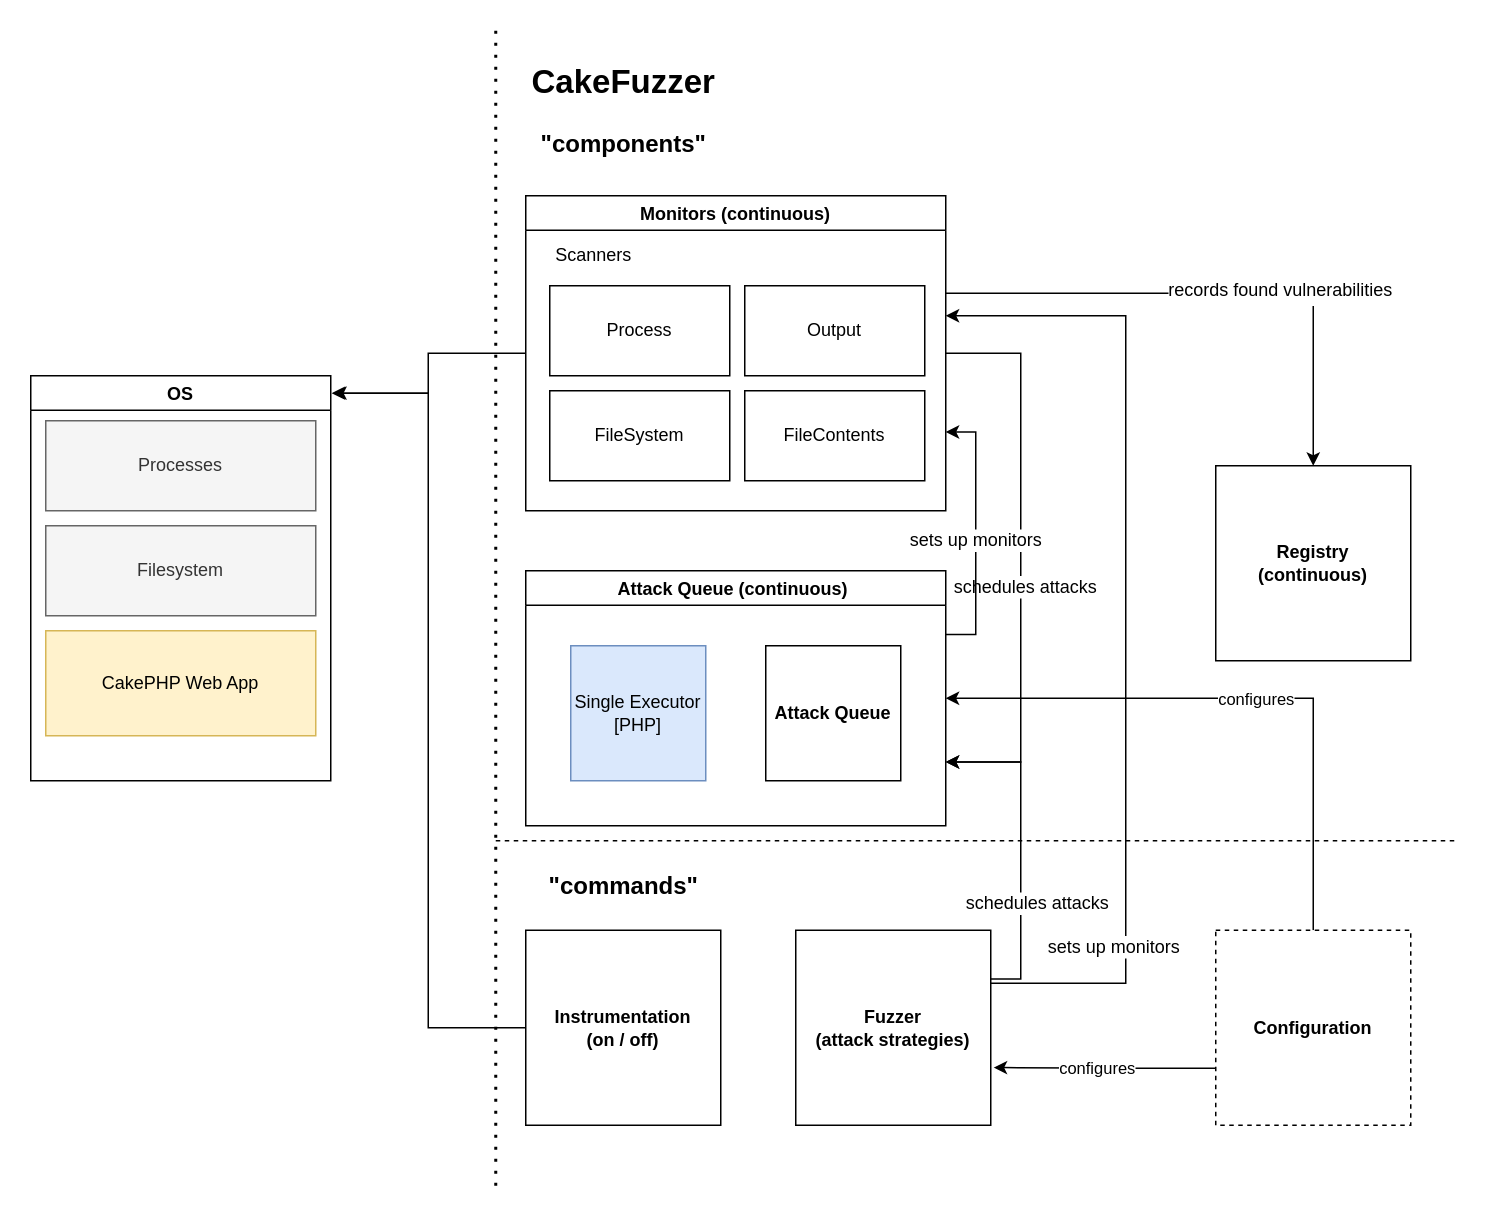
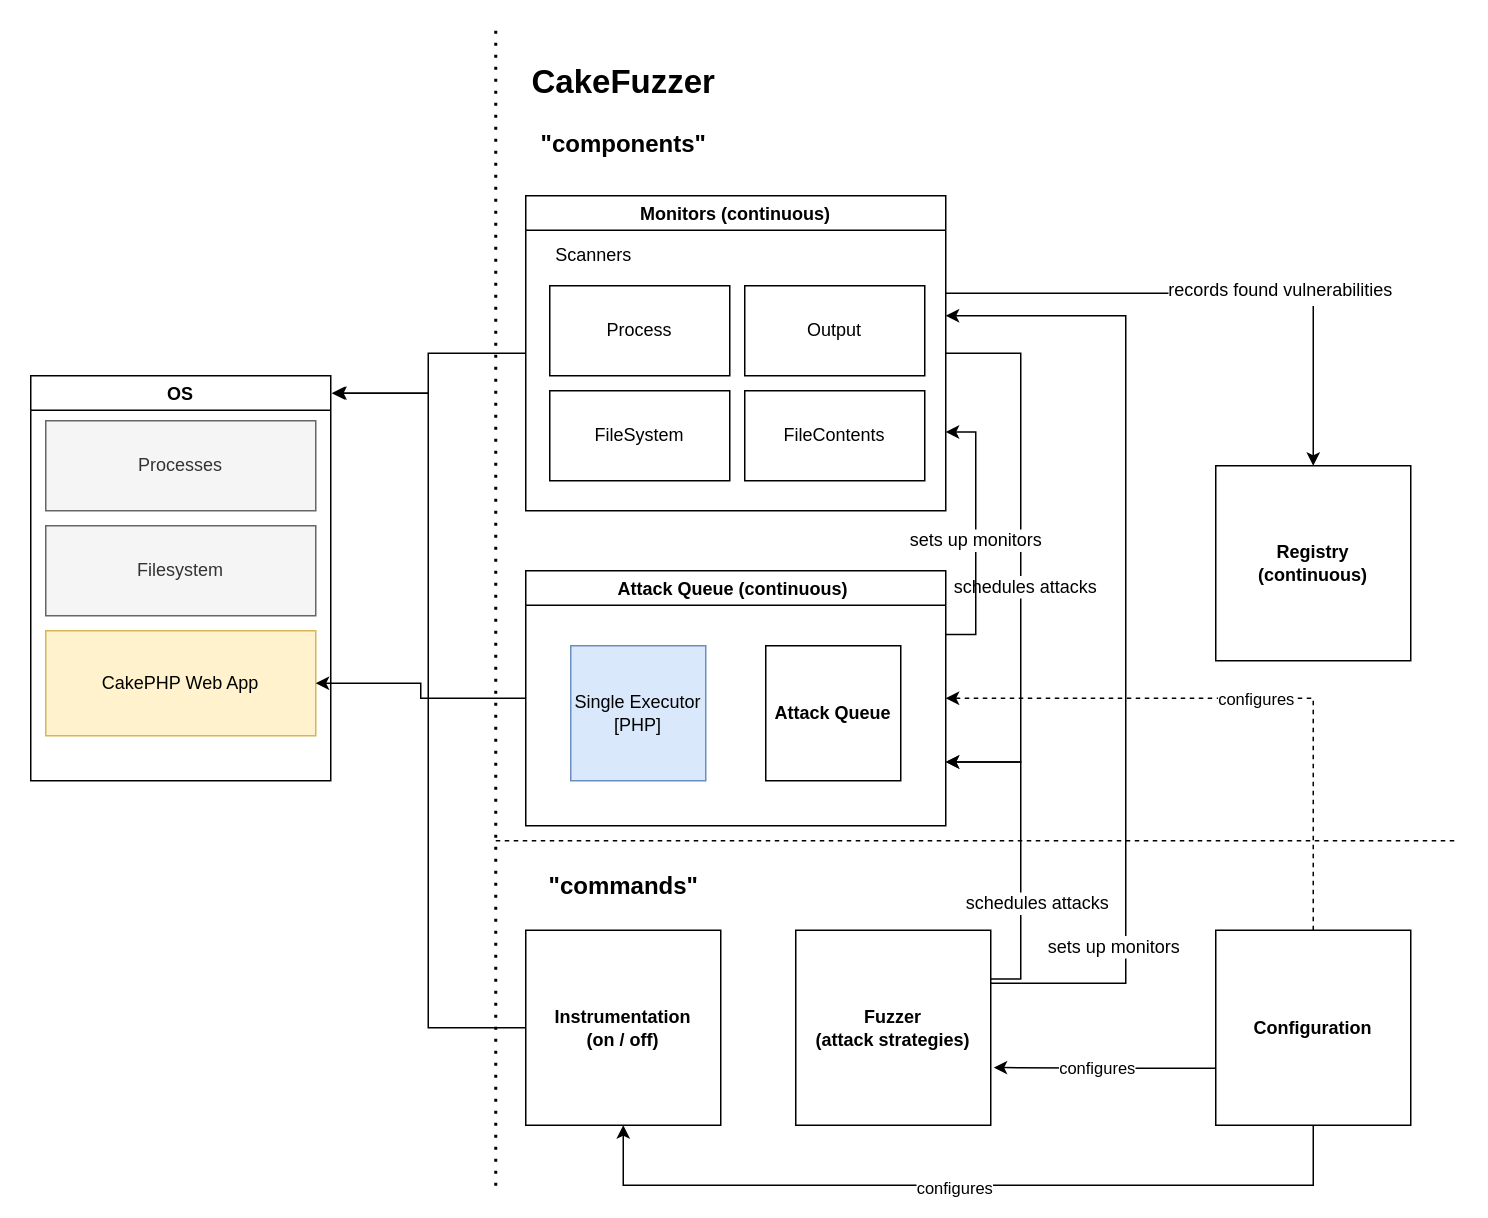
  <mxCell id="0" />
  <mxCell id="1" parent="0" />
  <mxCell id="2" value="&lt;font style=&quot;font-size: 12px&quot;&gt;records found vulnerabilities&lt;/font&gt;" style="edgeStyle=orthogonalEdgeStyle;rounded=0;orthogonalLoop=1;jettySize=auto;html=1;fontSize=22;startArrow=none;startFill=0;" parent="1" source="6" target="17" edge="1"><mxGeometry x="0.241" y="5" relative="1" as="geometry"><Array as="points"><mxPoint x="650" y="195" /><mxPoint x="650" y="195" /></Array><mxPoint as="offset" /></mxGeometry></mxCell>
  <mxCell id="3" style="edgeStyle=orthogonalEdgeStyle;rounded=0;orthogonalLoop=1;jettySize=auto;html=1;entryX=1;entryY=0.75;entryDx=0;entryDy=0;fontSize=12;startArrow=none;startFill=0;exitX=1;exitY=0.5;exitDx=0;exitDy=0;" parent="1" source="6" target="23" edge="1"><mxGeometry relative="1" as="geometry"><Array as="points"><mxPoint x="680" y="235" /><mxPoint x="680" y="508" /></Array></mxGeometry></mxCell>
  <mxCell id="4" value="schedules attacks" style="edgeLabel;html=1;align=center;verticalAlign=middle;resizable=0;points=[];fontSize=12;" parent="3" vertex="1" connectable="0"><mxGeometry x="0.253" y="2" relative="1" as="geometry"><mxPoint y="-28" as="offset" /></mxGeometry></mxCell>
  <mxCell id="5" style="edgeStyle=orthogonalEdgeStyle;rounded=0;orthogonalLoop=1;jettySize=auto;html=1;entryX=1.008;entryY=0.043;entryDx=0;entryDy=0;entryPerimeter=0;fontSize=12;startArrow=none;startFill=0;" parent="1" source="6" target="12" edge="1"><mxGeometry relative="1" as="geometry" /></mxCell>
  <mxCell id="6" value="Monitors (continuous)" style="swimlane;" parent="1" vertex="1"><mxGeometry x="350" y="130" width="280" height="210" as="geometry" /></mxCell>
  <mxCell id="7" value="Scanners" style="text;html=1;align=center;verticalAlign=middle;resizable=0;points=[];autosize=1;strokeColor=none;fillColor=none;" parent="6" vertex="1"><mxGeometry x="10" y="30" width="70" height="20" as="geometry" /></mxCell>
  <mxCell id="8" value="Process" style="rounded=0;whiteSpace=wrap;html=1;" parent="6" vertex="1"><mxGeometry x="16" y="60" width="120" height="60" as="geometry" /></mxCell>
  <mxCell id="9" value="Output" style="rounded=0;whiteSpace=wrap;html=1;" parent="6" vertex="1"><mxGeometry x="146" y="60" width="120" height="60" as="geometry" /></mxCell>
  <mxCell id="10" value="FileSystem" style="rounded=0;whiteSpace=wrap;html=1;" parent="6" vertex="1"><mxGeometry x="16" y="130" width="120" height="60" as="geometry" /></mxCell>
  <mxCell id="11" value="FileContents" style="rounded=0;whiteSpace=wrap;html=1;" parent="6" vertex="1"><mxGeometry x="146" y="130" width="120" height="60" as="geometry" /></mxCell>
  <mxCell id="12" value="OS" style="swimlane;" parent="1" vertex="1"><mxGeometry x="20" y="250" width="200" height="270" as="geometry" /></mxCell>
  <mxCell id="13" value="CakePHP Web App" style="rounded=0;whiteSpace=wrap;html=1;fillColor=#fff2cc;strokeColor=#d6b656;" parent="12" vertex="1"><mxGeometry x="10" y="170" width="180" height="70" as="geometry" /></mxCell>
  <mxCell id="14" value="Processes" style="rounded=0;whiteSpace=wrap;html=1;fillColor=#f5f5f5;fontColor=#333333;strokeColor=#666666;" parent="12" vertex="1"><mxGeometry x="10" y="30" width="180" height="60" as="geometry" /></mxCell>
  <mxCell id="15" value="Filesystem" style="rounded=0;whiteSpace=wrap;html=1;fillColor=#f5f5f5;fontColor=#333333;strokeColor=#666666;" parent="12" vertex="1"><mxGeometry x="10" y="100" width="180" height="60" as="geometry" /></mxCell>
  <mxCell id="16" value="" style="endArrow=none;dashed=1;html=1;dashPattern=1 3;strokeWidth=2;rounded=0;" parent="1" edge="1"><mxGeometry width="50" height="50" relative="1" as="geometry"><mxPoint x="330" y="790" as="sourcePoint" /><mxPoint x="330" y="20" as="targetPoint" /></mxGeometry></mxCell>
  <mxCell id="17" value="Registry&lt;br&gt;(continuous)" style="rounded=0;whiteSpace=wrap;html=1;fontStyle=1" parent="1" vertex="1"><mxGeometry x="810" width="130" height="130" as="geometry" y="310" /></mxCell>
  <mxCell id="18" style="edgeStyle=orthogonalEdgeStyle;rounded=0;orthogonalLoop=1;jettySize=auto;html=1;fontSize=12;startArrow=none;startFill=0;entryX=1.003;entryY=0.043;entryDx=0;entryDy=0;entryPerimeter=0;" parent="1" source="19" target="12" edge="1"><mxGeometry relative="1" as="geometry"><mxPoint y="560" as="targetPoint" x="200" /></mxGeometry></mxCell>
  <mxCell id="19" value="Instrumentation&lt;br&gt;(on / off)" style="rounded=0;whiteSpace=wrap;html=1;fontStyle=1" parent="1" vertex="1"><mxGeometry x="350" y="619.67" width="130" height="130" as="geometry" /></mxCell>
  <mxCell id="20" value="&quot;components&quot;" style="text;html=1;align=center;verticalAlign=middle;resizable=0;points=[];autosize=1;strokeColor=none;fillColor=none;fontSize=16;fontStyle=1" parent="1" vertex="1"><mxGeometry x="350" y="85" width="130" height="20" as="geometry" /></mxCell>
  <mxCell id="21" value="sets up monitors" style="edgeStyle=orthogonalEdgeStyle;rounded=0;orthogonalLoop=1;jettySize=auto;html=1;exitX=1;exitY=0.25;exitDx=0;exitDy=0;entryX=1;entryY=0.75;entryDx=0;entryDy=0;fontSize=12;startArrow=none;startFill=0;" parent="1" source="23" target="6" edge="1"><mxGeometry x="-0.057" relative="1" as="geometry"><mxPoint as="offset" /></mxGeometry></mxCell>
+ <mxCell id="22" style="edgeStyle=orthogonalEdgeStyle;rounded=0;orthogonalLoop=1;jettySize=auto;html=1;entryX=1;entryY=0.5;entryDx=0;entryDy=0;fontSize=12;startArrow=none;startFill=0;" parent="1" source="23" target="13" edge="1"><mxGeometry relative="1" as="geometry" /></mxCell>
  <mxCell id="23" value="Attack Queue (continuous) " style="swimlane;fontSize=12;" parent="1" vertex="1"><mxGeometry x="350" y="380" width="280" height="170" as="geometry" /></mxCell>
  <mxCell id="24" value="Single Executor&lt;br&gt;[PHP]" style="whiteSpace=wrap;html=1;aspect=fixed;fillColor=#dae8fc;strokeColor=#6c8ebf;" parent="23" vertex="1"><mxGeometry x="30" y="50" width="90" height="90" as="geometry" /></mxCell>
  <mxCell id="25" value="Attack Queue" style="rounded=0;whiteSpace=wrap;html=1;fontStyle=1" parent="23" vertex="1"><mxGeometry x="160" y="50" width="90" height="90" as="geometry" /></mxCell>
  <mxCell id="26" style="edgeStyle=orthogonalEdgeStyle;rounded=0;orthogonalLoop=1;jettySize=auto;html=1;exitX=1;exitY=0.25;exitDx=0;exitDy=0;entryX=1;entryY=0.75;entryDx=0;entryDy=0;fontSize=12;startArrow=none;startFill=0;" parent="1" source="30" target="23" edge="1"><mxGeometry relative="1" as="geometry" /></mxCell>
  <mxCell id="27" value="schedules attacks" style="edgeLabel;html=1;align=center;verticalAlign=middle;resizable=0;points=[];fontSize=12;" parent="26" vertex="1" connectable="0"><mxGeometry x="-0.364" y="2" relative="1" as="geometry"><mxPoint x="12" y="-3" as="offset" /></mxGeometry></mxCell>
  <mxCell id="28" style="edgeStyle=orthogonalEdgeStyle;rounded=0;orthogonalLoop=1;jettySize=auto;html=1;fontSize=12;startArrow=none;startFill=0;" parent="1" source="30" edge="1"><mxGeometry relative="1" as="geometry"><mxPoint x="630" y="210" as="targetPoint" /><Array as="points"><mxPoint x="750" y="655" /><mxPoint x="750" y="210" /><mxPoint x="630" y="210" /></Array></mxGeometry></mxCell>
  <mxCell id="29" value="sets up monitors" style="edgeLabel;html=1;align=center;verticalAlign=middle;resizable=0;points=[];fontSize=12;" parent="28" vertex="1" connectable="0"><mxGeometry x="-0.853" y="2" relative="1" as="geometry"><mxPoint x="33" y="-23" as="offset" /></mxGeometry></mxCell>
  <mxCell id="30" value="Fuzzer&lt;br&gt;(attack strategies)" style="rounded=0;whiteSpace=wrap;html=1;fontStyle=1" parent="1" vertex="1"><mxGeometry x="530" y="619.67" width="130" height="130" as="geometry" /></mxCell>
+ <mxCell id="31" style="edgeStyle=orthogonalEdgeStyle;rounded=0;orthogonalLoop=1;jettySize=auto;html=1;entryX=0.5;entryY=1;entryDx=0;entryDy=0;" edge="1" parent="1" source="37" target="19"><mxGeometry relative="1" as="geometry"><Array as="points"><mxPoint x="875" y="789.67" /><mxPoint x="415" y="789.67" /></Array></mxGeometry></mxCell>
+ <mxCell id="32" value="configures" style="edgeLabel;html=1;align=center;verticalAlign=middle;resizable=0;points=[];" vertex="1" connectable="0" parent="31"><mxGeometry x="0.037" y="2" relative="1" as="geometry"><mxPoint as="offset" /></mxGeometry></mxCell>
  <mxCell id="33" style="edgeStyle=orthogonalEdgeStyle;rounded=0;orthogonalLoop=1;jettySize=auto;html=1;entryX=1.015;entryY=0.704;entryDx=0;entryDy=0;entryPerimeter=0;" edge="1" parent="1" source="37" target="30"><mxGeometry relative="1" as="geometry"><Array as="points"><mxPoint x="760" y="711.67" /><mxPoint x="760" y="711.67" /></Array></mxGeometry></mxCell>
  <mxCell id="34" value="configures" style="edgeLabel;html=1;align=center;verticalAlign=middle;resizable=0;points=[];" vertex="1" connectable="0" parent="33"><mxGeometry x="0.08" relative="1" as="geometry"><mxPoint as="offset" /></mxGeometry></mxCell>
- <mxCell id="35" style="edgeStyle=orthogonalEdgeStyle;rounded=0;orthogonalLoop=1;jettySize=auto;html=1;entryX=1;entryY=0.5;entryDx=0;entryDy=0;" edge="1" parent="1" source="37" target="23"><mxGeometry relative="1" as="geometry"><Array as="points"><mxPoint x="875" y="465" /></Array></mxGeometry></mxCell>
+ <mxCell id="35" style="edgeStyle=orthogonalEdgeStyle;rounded=0;orthogonalLoop=1;jettySize=auto;html=1;entryX=1;entryY=0.5;entryDx=0;entryDy=0;dashed=1;" edge="1" parent="1" source="37" target="23"><mxGeometry relative="1" as="geometry"><Array as="points"><mxPoint x="875" y="465" /></Array></mxGeometry></mxCell>
  <mxCell id="36" value="configures" style="edgeLabel;html=1;align=center;verticalAlign=middle;resizable=0;points=[];" vertex="1" connectable="0" parent="35"><mxGeometry x="-0.034" relative="1" as="geometry"><mxPoint as="offset" /></mxGeometry></mxCell>
- <mxCell id="37" value="Configuration" style="rounded=0;whiteSpace=wrap;html=1;fontStyle=1;dashed=1;" vertex="1" parent="1"><mxGeometry x="810" y="619.67" width="130" height="130" as="geometry" /></mxCell>
+ <mxCell id="37" value="Configuration" style="rounded=0;whiteSpace=wrap;html=1;fontStyle=1" vertex="1" parent="1"><mxGeometry x="810" y="619.67" width="130" height="130" as="geometry" /></mxCell>
  <mxCell id="38" value="" style="endArrow=none;dashed=1;html=1;rounded=0;" edge="1" parent="1"><mxGeometry width="50" height="50" relative="1" as="geometry"><mxPoint x="330" y="560" as="sourcePoint" /><mxPoint x="970" y="560" as="targetPoint" /></mxGeometry></mxCell>
  <mxCell id="39" value="CakeFuzzer" style="text;html=1;align=center;verticalAlign=middle;resizable=0;points=[];autosize=1;strokeColor=none;fillColor=none;fontSize=22;fontStyle=1" vertex="1" parent="1"><mxGeometry x="345" y="40" width="140" height="30" as="geometry" /></mxCell>
  <mxCell id="40" value="&quot;commands&quot;" style="text;html=1;align=center;verticalAlign=middle;resizable=0;points=[];autosize=1;strokeColor=none;fillColor=none;fontSize=16;fontStyle=1" vertex="1" parent="1"><mxGeometry x="355" y="580" width="120" height="20" as="geometry" /></mxCell>
